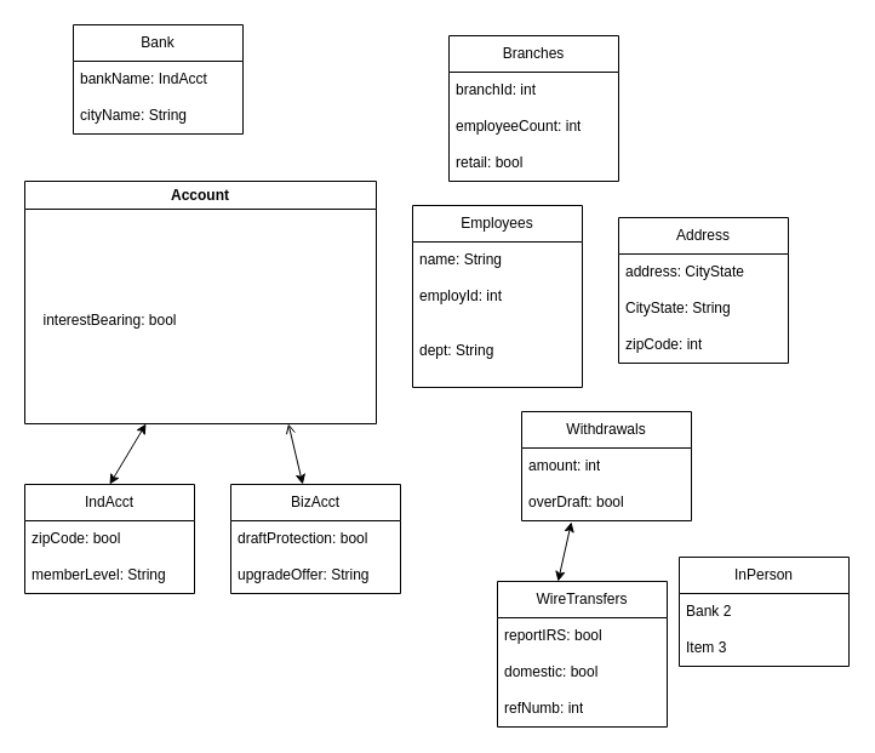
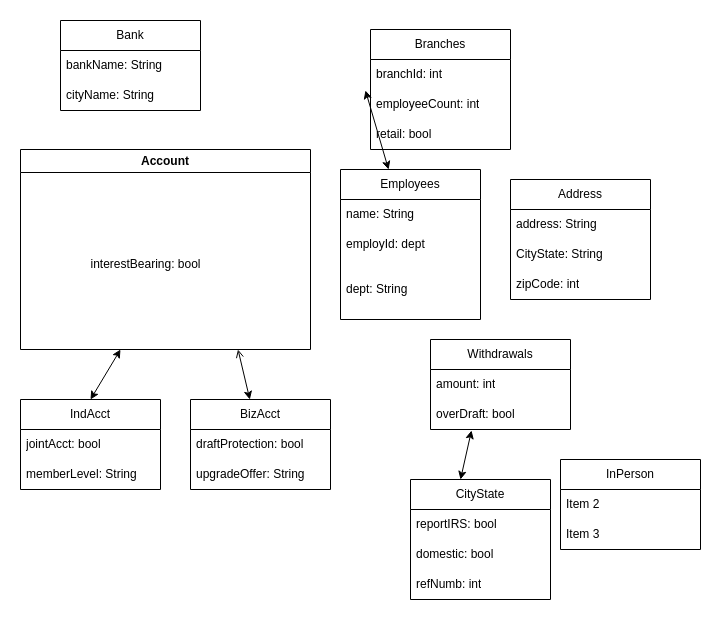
  <mxCell id="0" />
  <mxCell id="1" parent="0" />
  <mxCell id="2" value="Bank" style="swimlane;fontStyle=0;childLayout=stackLayout;horizontal=1;startSize=30;horizontalStack=0;resizeParent=1;resizeParentMax=0;resizeLast=0;collapsible=1;marginBottom=0;whiteSpace=wrap;html=1;" vertex="1" parent="1"><mxGeometry x="60" y="20" width="140" height="90" as="geometry" /></mxCell>
- <mxCell id="3" value="bankName: IndAcct" style="text;strokeColor=none;fillColor=none;align=left;verticalAlign=middle;spacingLeft=4;spacingRight=4;overflow=hidden;points=[[0,0.5],[1,0.5]];portConstraint=eastwest;rotatable=0;whiteSpace=wrap;html=1;" vertex="1" parent="2"><mxGeometry y="30" width="140" height="30" as="geometry" /></mxCell>
+ <mxCell id="3" value="bankName: String" style="text;strokeColor=none;fillColor=none;align=left;verticalAlign=middle;spacingLeft=4;spacingRight=4;overflow=hidden;points=[[0,0.5],[1,0.5]];portConstraint=eastwest;rotatable=0;whiteSpace=wrap;html=1;" vertex="1" parent="2"><mxGeometry y="30" width="140" height="30" as="geometry" /></mxCell>
  <mxCell id="4" value="cityName: String" style="text;strokeColor=none;fillColor=none;align=left;verticalAlign=middle;spacingLeft=4;spacingRight=4;overflow=hidden;points=[[0,0.5],[1,0.5]];portConstraint=eastwest;rotatable=0;whiteSpace=wrap;html=1;" vertex="1" parent="2"><mxGeometry y="60" width="140" height="30" as="geometry" /></mxCell>
  <mxCell id="5" value="Account" style="swimlane;whiteSpace=wrap;html=1;" vertex="1" parent="1"><mxGeometry x="20" y="149" width="290" height="200" as="geometry" /></mxCell>
- <mxCell id="6" value="interestBearing: bool" style="text;html=1;align=center;verticalAlign=middle;resizable=0;points=[];autosize=1;strokeColor=none;fillColor=none;" vertex="1" parent="5"><mxGeometry x="5" y="100" width="130" height="30" as="geometry" /></mxCell>
+ <mxCell id="6" value="interestBearing: bool" style="text;html=1;align=center;verticalAlign=middle;resizable=0;points=[];autosize=1;strokeColor=none;fillColor=none;" vertex="1" parent="5"><mxGeometry x="60" y="100" width="130" height="30" as="geometry" /></mxCell>
  <mxCell id="7" value="IndAcct" style="swimlane;fontStyle=0;childLayout=stackLayout;horizontal=1;startSize=30;horizontalStack=0;resizeParent=1;resizeParentMax=0;resizeLast=0;collapsible=1;marginBottom=0;whiteSpace=wrap;html=1;" vertex="1" parent="1"><mxGeometry x="20" y="399" width="140" height="90" as="geometry" /></mxCell>
- <mxCell id="8" value="zipCode: bool" style="text;strokeColor=none;fillColor=none;align=left;verticalAlign=middle;spacingLeft=4;spacingRight=4;overflow=hidden;points=[[0,0.5],[1,0.5]];portConstraint=eastwest;rotatable=0;whiteSpace=wrap;html=1;" vertex="1" parent="7"><mxGeometry y="30" width="140" height="30" as="geometry" /></mxCell>
+ <mxCell id="8" value="jointAcct: bool" style="text;strokeColor=none;fillColor=none;align=left;verticalAlign=middle;spacingLeft=4;spacingRight=4;overflow=hidden;points=[[0,0.5],[1,0.5]];portConstraint=eastwest;rotatable=0;whiteSpace=wrap;html=1;" vertex="1" parent="7"><mxGeometry y="30" width="140" height="30" as="geometry" /></mxCell>
  <mxCell id="9" value="memberLevel: String" style="text;strokeColor=none;fillColor=none;align=left;verticalAlign=middle;spacingLeft=4;spacingRight=4;overflow=hidden;points=[[0,0.5],[1,0.5]];portConstraint=eastwest;rotatable=0;whiteSpace=wrap;html=1;" vertex="1" parent="7"><mxGeometry y="60" width="140" height="30" as="geometry" /></mxCell>
  <mxCell id="10" value="BizAcct" style="swimlane;fontStyle=0;childLayout=stackLayout;horizontal=1;startSize=30;horizontalStack=0;resizeParent=1;resizeParentMax=0;resizeLast=0;collapsible=1;marginBottom=0;whiteSpace=wrap;html=1;" vertex="1" parent="1"><mxGeometry x="190" y="399" width="140" height="90" as="geometry" /></mxCell>
  <mxCell id="11" value="draftProtection: bool" style="text;strokeColor=none;fillColor=none;align=left;verticalAlign=middle;spacingLeft=4;spacingRight=4;overflow=hidden;points=[[0,0.5],[1,0.5]];portConstraint=eastwest;rotatable=0;whiteSpace=wrap;html=1;" vertex="1" parent="10"><mxGeometry y="30" width="140" height="30" as="geometry" /></mxCell>
  <mxCell id="12" value="upgradeOffer: String" style="text;strokeColor=none;fillColor=none;align=left;verticalAlign=middle;spacingLeft=4;spacingRight=4;overflow=hidden;points=[[0,0.5],[1,0.5]];portConstraint=eastwest;rotatable=0;whiteSpace=wrap;html=1;" vertex="1" parent="10"><mxGeometry y="60" width="140" height="30" as="geometry" /></mxCell>
  <mxCell id="13" value="" style="endArrow=open;startArrow=classic;html=1;rounded=0;entryX=0.75;entryY=1;entryDx=0;entryDy=0;" edge="1" parent="1" source="10" target="5"><mxGeometry width="50" height="50" relative="1" as="geometry"><mxPoint x="280" y="489" as="sourcePoint" /><mxPoint x="300" y="489" as="targetPoint" /></mxGeometry></mxCell>
  <mxCell id="14" value="Branches" style="swimlane;fontStyle=0;childLayout=stackLayout;horizontal=1;startSize=30;horizontalStack=0;resizeParent=1;resizeParentMax=0;resizeLast=0;collapsible=1;marginBottom=0;whiteSpace=wrap;html=1;" vertex="1" parent="1"><mxGeometry y="29" width="140" height="120" as="geometry" x="370" /></mxCell>
  <mxCell id="15" value="branchId: int" style="text;strokeColor=none;fillColor=none;align=left;verticalAlign=middle;spacingLeft=4;spacingRight=4;overflow=hidden;points=[[0,0.5],[1,0.5]];portConstraint=eastwest;rotatable=0;whiteSpace=wrap;html=1;" vertex="1" parent="14"><mxGeometry y="30" width="140" height="30" as="geometry" /></mxCell>
  <mxCell id="16" value="employeeCount: int" style="text;strokeColor=none;fillColor=none;align=left;verticalAlign=middle;spacingLeft=4;spacingRight=4;overflow=hidden;points=[[0,0.5],[1,0.5]];portConstraint=eastwest;rotatable=0;whiteSpace=wrap;html=1;" vertex="1" parent="14"><mxGeometry y="60" width="140" height="30" as="geometry" /></mxCell>
  <mxCell id="17" value="retail: bool" style="text;strokeColor=none;fillColor=none;align=left;verticalAlign=middle;spacingLeft=4;spacingRight=4;overflow=hidden;points=[[0,0.5],[1,0.5]];portConstraint=eastwest;rotatable=0;whiteSpace=wrap;html=1;" vertex="1" parent="14"><mxGeometry y="90" width="140" height="30" as="geometry" /></mxCell>
  <mxCell id="18" value="Employees" style="swimlane;fontStyle=0;childLayout=stackLayout;horizontal=1;startSize=30;horizontalStack=0;resizeParent=1;resizeParentMax=0;resizeLast=0;collapsible=1;marginBottom=0;whiteSpace=wrap;html=1;" vertex="1" parent="1"><mxGeometry x="340" y="169" width="140" height="150" as="geometry" /></mxCell>
  <mxCell id="19" value="name: String" style="text;strokeColor=none;fillColor=none;align=left;verticalAlign=middle;spacingLeft=4;spacingRight=4;overflow=hidden;points=[[0,0.5],[1,0.5]];portConstraint=eastwest;rotatable=0;whiteSpace=wrap;html=1;" vertex="1" parent="18"><mxGeometry y="30" width="140" height="30" as="geometry" /></mxCell>
- <mxCell id="20" value="employId: int" style="text;strokeColor=none;fillColor=none;align=left;verticalAlign=middle;spacingLeft=4;spacingRight=4;overflow=hidden;points=[[0,0.5],[1,0.5]];portConstraint=eastwest;rotatable=0;whiteSpace=wrap;html=1;" vertex="1" parent="18"><mxGeometry y="60" width="140" height="30" as="geometry" /></mxCell>
+ <mxCell id="20" value="employId: dept" style="text;strokeColor=none;fillColor=none;align=left;verticalAlign=middle;spacingLeft=4;spacingRight=4;overflow=hidden;points=[[0,0.5],[1,0.5]];portConstraint=eastwest;rotatable=0;whiteSpace=wrap;html=1;" vertex="1" parent="18"><mxGeometry y="60" width="140" height="30" as="geometry" /></mxCell>
  <mxCell id="21" value="dept: String" style="text;strokeColor=none;fillColor=none;align=left;verticalAlign=middle;spacingLeft=4;spacingRight=4;overflow=hidden;points=[[0,0.5],[1,0.5]];portConstraint=eastwest;rotatable=0;whiteSpace=wrap;html=1;" vertex="1" parent="18"><mxGeometry y="90" width="140" height="60" as="geometry" /></mxCell>
  <mxCell id="22" value="Address" style="swimlane;fontStyle=0;childLayout=stackLayout;horizontal=1;startSize=30;horizontalStack=0;resizeParent=1;resizeParentMax=0;resizeLast=0;collapsible=1;marginBottom=0;whiteSpace=wrap;html=1;" vertex="1" parent="1"><mxGeometry x="510" y="179" width="140" height="120" as="geometry" /></mxCell>
- <mxCell id="23" value="address: CityState" style="text;strokeColor=none;fillColor=none;align=left;verticalAlign=middle;spacingLeft=4;spacingRight=4;overflow=hidden;points=[[0,0.5],[1,0.5]];portConstraint=eastwest;rotatable=0;whiteSpace=wrap;html=1;" vertex="1" parent="22"><mxGeometry y="30" width="140" height="30" as="geometry" /></mxCell>
+ <mxCell id="23" value="address: String" style="text;strokeColor=none;fillColor=none;align=left;verticalAlign=middle;spacingLeft=4;spacingRight=4;overflow=hidden;points=[[0,0.5],[1,0.5]];portConstraint=eastwest;rotatable=0;whiteSpace=wrap;html=1;" vertex="1" parent="22"><mxGeometry y="30" width="140" height="30" as="geometry" /></mxCell>
  <mxCell id="24" value="CityState: String" style="text;strokeColor=none;fillColor=none;align=left;verticalAlign=middle;spacingLeft=4;spacingRight=4;overflow=hidden;points=[[0,0.5],[1,0.5]];portConstraint=eastwest;rotatable=0;whiteSpace=wrap;html=1;" vertex="1" parent="22"><mxGeometry y="60" width="140" height="30" as="geometry" /></mxCell>
  <mxCell id="25" value="zipCode: int" style="text;strokeColor=none;fillColor=none;align=left;verticalAlign=middle;spacingLeft=4;spacingRight=4;overflow=hidden;points=[[0,0.5],[1,0.5]];portConstraint=eastwest;rotatable=0;whiteSpace=wrap;html=1;" vertex="1" parent="22"><mxGeometry y="90" width="140" height="30" as="geometry" /></mxCell>
+ <mxCell id="26" value="" style="endArrow=classic;startArrow=classic;html=1;rounded=0;entryX=-0.036;entryY=0.033;entryDx=0;entryDy=0;entryPerimeter=0;" edge="1" parent="1" source="18" target="16"><mxGeometry width="50" height="50" relative="1" as="geometry"><mxPoint x="500" y="139" as="sourcePoint" /><mxPoint x="550" y="89" as="targetPoint" /></mxGeometry></mxCell>
  <mxCell id="27" value="" style="endArrow=classic;startArrow=classic;html=1;rounded=0;exitX=0.5;exitY=0;exitDx=0;exitDy=0;" edge="1" parent="1" source="7"><mxGeometry width="50" height="50" relative="1" as="geometry"><mxPoint x="110" y="369" as="sourcePoint" /><mxPoint x="120" y="349" as="targetPoint" /></mxGeometry></mxCell>
  <mxCell id="28" value="Withdrawals" style="swimlane;fontStyle=0;childLayout=stackLayout;horizontal=1;startSize=30;horizontalStack=0;resizeParent=1;resizeParentMax=0;resizeLast=0;collapsible=1;marginBottom=0;whiteSpace=wrap;html=1;" vertex="1" parent="1"><mxGeometry x="430" y="339" width="140" height="90" as="geometry" /></mxCell>
  <mxCell id="29" value="amount: int" style="text;strokeColor=none;fillColor=none;align=left;verticalAlign=middle;spacingLeft=4;spacingRight=4;overflow=hidden;points=[[0,0.5],[1,0.5]];portConstraint=eastwest;rotatable=0;whiteSpace=wrap;html=1;" vertex="1" parent="28"><mxGeometry y="30" width="140" height="30" as="geometry" /></mxCell>
  <mxCell id="30" value="overDraft: bool" style="text;strokeColor=none;fillColor=none;align=left;verticalAlign=middle;spacingLeft=4;spacingRight=4;overflow=hidden;points=[[0,0.5],[1,0.5]];portConstraint=eastwest;rotatable=0;whiteSpace=wrap;html=1;" vertex="1" parent="28"><mxGeometry y="60" width="140" height="30" as="geometry" /></mxCell>
- <mxCell id="31" value="WireTransfers" style="swimlane;fontStyle=0;childLayout=stackLayout;horizontal=1;startSize=30;horizontalStack=0;resizeParent=1;resizeParentMax=0;resizeLast=0;collapsible=1;marginBottom=0;whiteSpace=wrap;html=1;" vertex="1" parent="1"><mxGeometry x="410" y="479" width="140" height="120" as="geometry" /></mxCell>
+ <mxCell id="31" value="CityState" style="swimlane;fontStyle=0;childLayout=stackLayout;horizontal=1;startSize=30;horizontalStack=0;resizeParent=1;resizeParentMax=0;resizeLast=0;collapsible=1;marginBottom=0;whiteSpace=wrap;html=1;" vertex="1" parent="1"><mxGeometry x="410" y="479" width="140" height="120" as="geometry" /></mxCell>
  <mxCell id="32" value="reportIRS: bool" style="text;strokeColor=none;fillColor=none;align=left;verticalAlign=middle;spacingLeft=4;spacingRight=4;overflow=hidden;points=[[0,0.5],[1,0.5]];portConstraint=eastwest;rotatable=0;whiteSpace=wrap;html=1;" vertex="1" parent="31"><mxGeometry y="30" width="140" height="30" as="geometry" /></mxCell>
  <mxCell id="33" value="domestic: bool" style="text;strokeColor=none;fillColor=none;align=left;verticalAlign=middle;spacingLeft=4;spacingRight=4;overflow=hidden;points=[[0,0.5],[1,0.5]];portConstraint=eastwest;rotatable=0;whiteSpace=wrap;html=1;" vertex="1" parent="31"><mxGeometry y="60" width="140" height="30" as="geometry" /></mxCell>
  <mxCell id="34" value="refNumb: int" style="text;strokeColor=none;fillColor=none;align=left;verticalAlign=middle;spacingLeft=4;spacingRight=4;overflow=hidden;points=[[0,0.5],[1,0.5]];portConstraint=eastwest;rotatable=0;whiteSpace=wrap;html=1;" vertex="1" parent="31"><mxGeometry y="90" width="140" height="30" as="geometry" /></mxCell>
  <mxCell id="35" value="InPerson" style="swimlane;fontStyle=0;childLayout=stackLayout;horizontal=1;startSize=30;horizontalStack=0;resizeParent=1;resizeParentMax=0;resizeLast=0;collapsible=1;marginBottom=0;whiteSpace=wrap;html=1;" vertex="1" parent="1"><mxGeometry x="560" y="459" width="140" height="90" as="geometry" /></mxCell>
- <mxCell id="36" value="Bank 2" style="text;strokeColor=none;fillColor=none;align=left;verticalAlign=middle;spacingLeft=4;spacingRight=4;overflow=hidden;points=[[0,0.5],[1,0.5]];portConstraint=eastwest;rotatable=0;whiteSpace=wrap;html=1;" vertex="1" parent="35"><mxGeometry y="30" width="140" height="30" as="geometry" /></mxCell>
+ <mxCell id="36" value="Item 2" style="text;strokeColor=none;fillColor=none;align=left;verticalAlign=middle;spacingLeft=4;spacingRight=4;overflow=hidden;points=[[0,0.5],[1,0.5]];portConstraint=eastwest;rotatable=0;whiteSpace=wrap;html=1;" vertex="1" parent="35"><mxGeometry y="30" width="140" height="30" as="geometry" /></mxCell>
  <mxCell id="37" value="Item 3" style="text;strokeColor=none;fillColor=none;align=left;verticalAlign=middle;spacingLeft=4;spacingRight=4;overflow=hidden;points=[[0,0.5],[1,0.5]];portConstraint=eastwest;rotatable=0;whiteSpace=wrap;html=1;" vertex="1" parent="35"><mxGeometry y="60" width="140" height="30" as="geometry" /></mxCell>
  <mxCell id="38" value="" style="endArrow=classic;startArrow=classic;html=1;rounded=0;entryX=0.293;entryY=1.033;entryDx=0;entryDy=0;entryPerimeter=0;" edge="1" parent="1" target="30"><mxGeometry width="50" height="50" relative="1" as="geometry"><mxPoint x="460" y="479" as="sourcePoint" /><mxPoint x="426.08" y="379.02" as="targetPoint" /></mxGeometry></mxCell>
